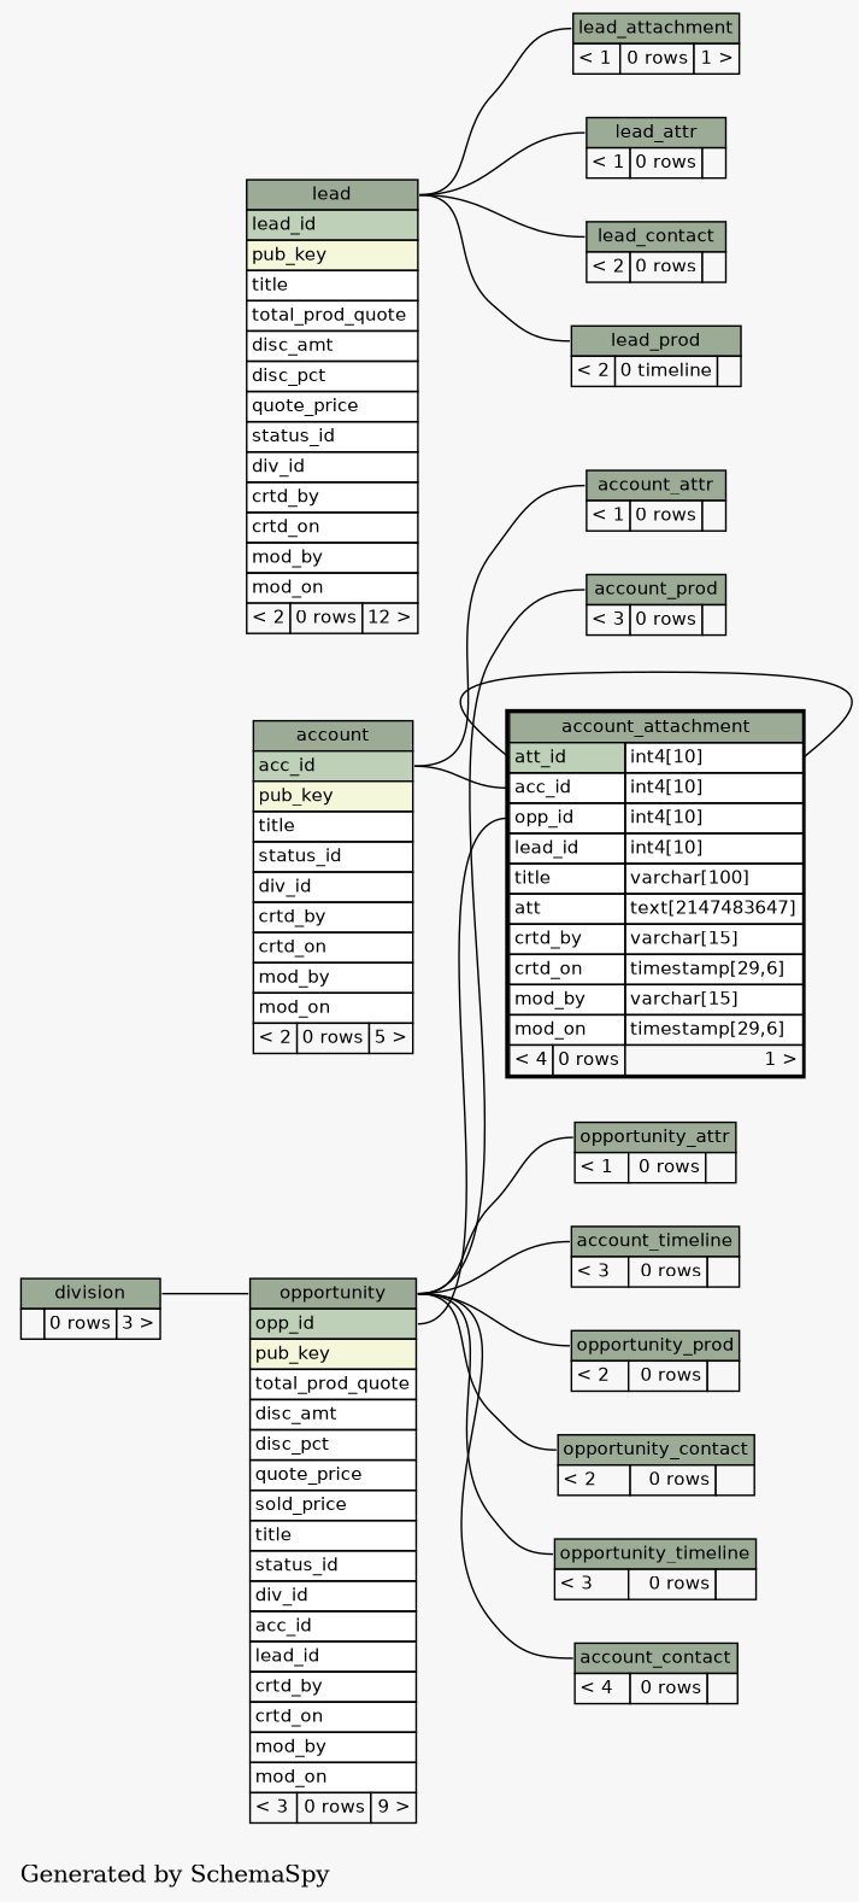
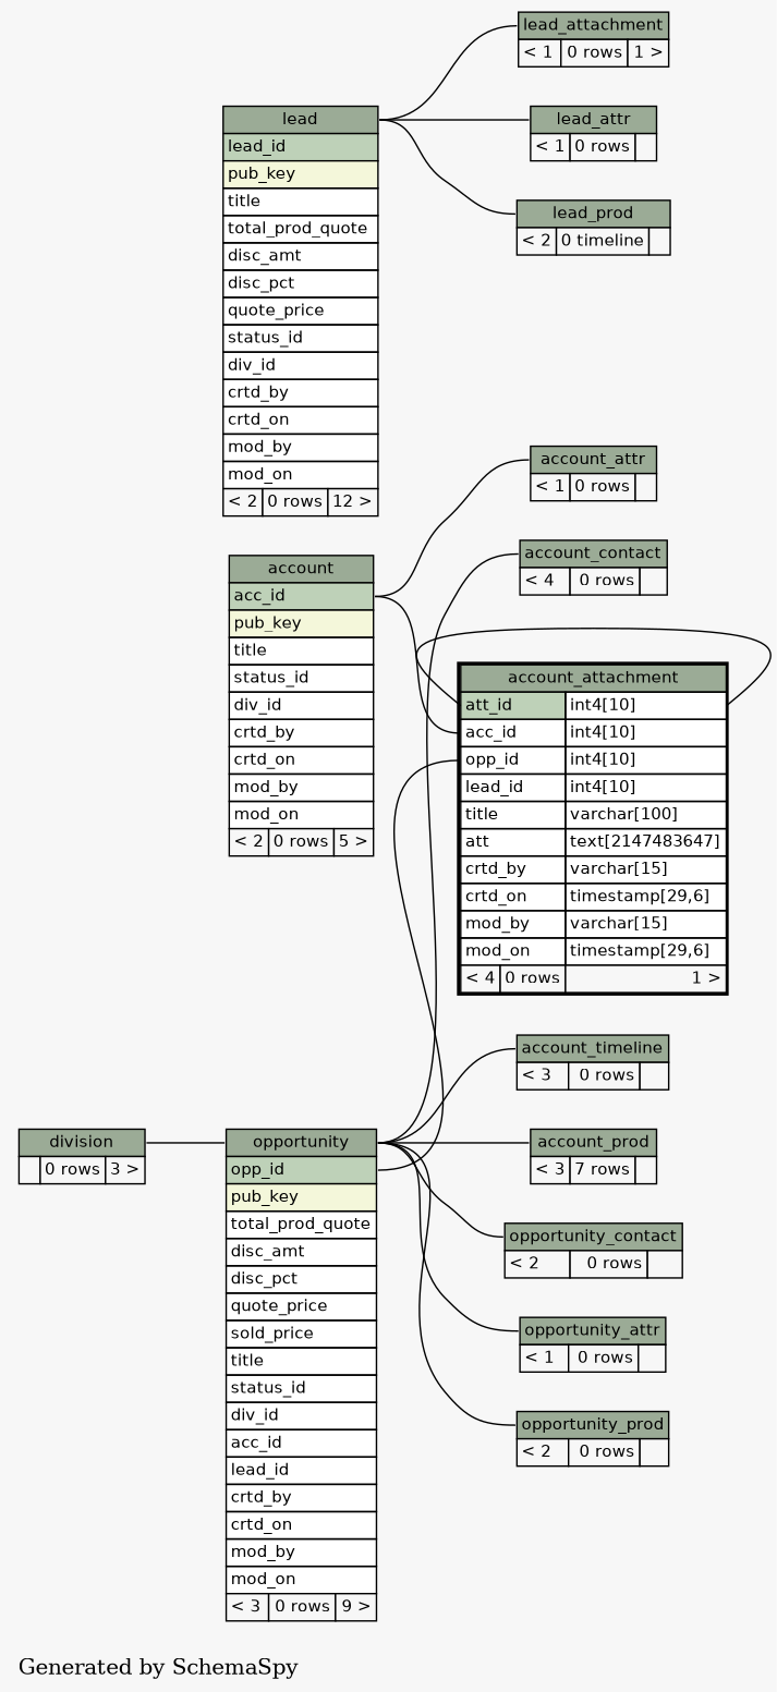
  digraph {
    bgcolor="#f7f7f7"
    label="\nGenerated by SchemaSpy"
    labeljust=l
    rankdir=RL
    node [fontname=Helvetica fontsize=11 shape=plaintext]
    edge [arrowhead=none arrowsize=0.8 arrowtail=crowtee headport="opportunity.heading:e"]
    n1 [label=<     <TABLE BORDER="2" CELLBORDER="1" CELLSPACING="0" BGCOLOR="#ffffff">       <TR><TD PORT="account_attachment.heading" COLSPAN="3" BGCOLOR="#9bab96" ALIGN="CENTER">account_attachment</TD></TR>       <TR><TD PORT="att_id" COLSPAN="2" BGCOLOR="#bed1b8" ALIGN="LEFT">att_id</TD><TD PORT="att_id.type" ALIGN="LEFT">int4[10]</TD></TR>       <TR><TD PORT="acc_id" COLSPAN="2" ALIGN="LEFT">acc_id</TD><TD PORT="acc_id.type" ALIGN="LEFT">int4[10]</TD></TR>       <TR><TD PORT="opp_id" COLSPAN="2" ALIGN="LEFT">opp_id</TD><TD PORT="opp_id.type" ALIGN="LEFT">int4[10]</TD></TR>       <TR><TD PORT="lead_id" COLSPAN="2" ALIGN="LEFT">lead_id</TD><TD PORT="lead_id.type" ALIGN="LEFT">int4[10]</TD></TR>       <TR><TD PORT="title" COLSPAN="2" ALIGN="LEFT">title</TD><TD PORT="title.type" ALIGN="LEFT">varchar[100]</TD></TR>       <TR><TD PORT="att" COLSPAN="2" ALIGN="LEFT">att</TD><TD PORT="att.type" ALIGN="LEFT">text[2147483647]</TD></TR>       <TR><TD PORT="crtd_by" COLSPAN="2" ALIGN="LEFT">crtd_by</TD><TD PORT="crtd_by.type" ALIGN="LEFT">varchar[15]</TD></TR>       <TR><TD PORT="crtd_on" COLSPAN="2" ALIGN="LEFT">crtd_on</TD><TD PORT="crtd_on.type" ALIGN="LEFT">timestamp[29,6]</TD></TR>       <TR><TD PORT="mod_by" COLSPAN="2" ALIGN="LEFT">mod_by</TD><TD PORT="mod_by.type" ALIGN="LEFT">varchar[15]</TD></TR>       <TR><TD PORT="mod_on" COLSPAN="2" ALIGN="LEFT">mod_on</TD><TD PORT="mod_on.type" ALIGN="LEFT">timestamp[29,6]</TD></TR>       <TR><TD ALIGN="LEFT" BGCOLOR="#f7f7f7">&lt; 4</TD><TD ALIGN="RIGHT" BGCOLOR="#f7f7f7">0 rows</TD><TD ALIGN="RIGHT" BGCOLOR="#f7f7f7">1 &gt;</TD></TR>     </TABLE>>]
    n2 [label=<     <TABLE BORDER="0" CELLBORDER="1" CELLSPACING="0" BGCOLOR="#ffffff">       <TR><TD PORT="account.heading" COLSPAN="3" BGCOLOR="#9bab96" ALIGN="CENTER">account</TD></TR>       <TR><TD PORT="acc_id" COLSPAN="3" BGCOLOR="#bed1b8" ALIGN="LEFT">acc_id</TD></TR>       <TR><TD PORT="pub_key" COLSPAN="3" BGCOLOR="#f4f7da" ALIGN="LEFT">pub_key</TD></TR>       <TR><TD PORT="title" COLSPAN="3" ALIGN="LEFT">title</TD></TR>       <TR><TD PORT="status_id" COLSPAN="3" ALIGN="LEFT">status_id</TD></TR>       <TR><TD PORT="div_id" COLSPAN="3" ALIGN="LEFT">div_id</TD></TR>       <TR><TD PORT="crtd_by" COLSPAN="3" ALIGN="LEFT">crtd_by</TD></TR>       <TR><TD PORT="crtd_on" COLSPAN="3" ALIGN="LEFT">crtd_on</TD></TR>       <TR><TD PORT="mod_by" COLSPAN="3" ALIGN="LEFT">mod_by</TD></TR>       <TR><TD PORT="mod_on" COLSPAN="3" ALIGN="LEFT">mod_on</TD></TR>       <TR><TD ALIGN="LEFT" BGCOLOR="#f7f7f7">&lt; 2</TD><TD ALIGN="RIGHT" BGCOLOR="#f7f7f7">0 rows</TD><TD ALIGN="RIGHT" BGCOLOR="#f7f7f7">5 &gt;</TD></TR>     </TABLE>>]
    n3 [label=<     <TABLE BORDER="0" CELLBORDER="1" CELLSPACING="0" BGCOLOR="#ffffff">       <TR><TD PORT="opportunity.heading" COLSPAN="3" BGCOLOR="#9bab96" ALIGN="CENTER">opportunity</TD></TR>       <TR><TD PORT="opp_id" COLSPAN="3" BGCOLOR="#bed1b8" ALIGN="LEFT">opp_id</TD></TR>       <TR><TD PORT="pub_key" COLSPAN="3" BGCOLOR="#f4f7da" ALIGN="LEFT">pub_key</TD></TR>       <TR><TD PORT="total_prod_quote" COLSPAN="3" ALIGN="LEFT">total_prod_quote</TD></TR>       <TR><TD PORT="disc_amt" COLSPAN="3" ALIGN="LEFT">disc_amt</TD></TR>       <TR><TD PORT="disc_pct" COLSPAN="3" ALIGN="LEFT">disc_pct</TD></TR>       <TR><TD PORT="quote_price" COLSPAN="3" ALIGN="LEFT">quote_price</TD></TR>       <TR><TD PORT="sold_price" COLSPAN="3" ALIGN="LEFT">sold_price</TD></TR>       <TR><TD PORT="title" COLSPAN="3" ALIGN="LEFT">title</TD></TR>       <TR><TD PORT="status_id" COLSPAN="3" ALIGN="LEFT">status_id</TD></TR>       <TR><TD PORT="div_id" COLSPAN="3" ALIGN="LEFT">div_id</TD></TR>       <TR><TD PORT="acc_id" COLSPAN="3" ALIGN="LEFT">acc_id</TD></TR>       <TR><TD PORT="lead_id" COLSPAN="3" ALIGN="LEFT">lead_id</TD></TR>       <TR><TD PORT="crtd_by" COLSPAN="3" ALIGN="LEFT">crtd_by</TD></TR>       <TR><TD PORT="crtd_on" COLSPAN="3" ALIGN="LEFT">crtd_on</TD></TR>       <TR><TD PORT="mod_by" COLSPAN="3" ALIGN="LEFT">mod_by</TD></TR>       <TR><TD PORT="mod_on" COLSPAN="3" ALIGN="LEFT">mod_on</TD></TR>       <TR><TD ALIGN="LEFT" BGCOLOR="#f7f7f7">&lt; 3</TD><TD ALIGN="RIGHT" BGCOLOR="#f7f7f7">0 rows</TD><TD ALIGN="RIGHT" BGCOLOR="#f7f7f7">9 &gt;</TD></TR>     </TABLE>>]
    n4 [label=<     <TABLE BORDER="0" CELLBORDER="1" CELLSPACING="0" BGCOLOR="#ffffff">       <TR><TD PORT="lead.heading" COLSPAN="3" BGCOLOR="#9bab96" ALIGN="CENTER">lead</TD></TR>       <TR><TD PORT="lead_id" COLSPAN="3" BGCOLOR="#bed1b8" ALIGN="LEFT">lead_id</TD></TR>       <TR><TD PORT="pub_key" COLSPAN="3" BGCOLOR="#f4f7da" ALIGN="LEFT">pub_key</TD></TR>       <TR><TD PORT="title" COLSPAN="3" ALIGN="LEFT">title</TD></TR>       <TR><TD PORT="total_prod_quote" COLSPAN="3" ALIGN="LEFT">total_prod_quote</TD></TR>       <TR><TD PORT="disc_amt" COLSPAN="3" ALIGN="LEFT">disc_amt</TD></TR>       <TR><TD PORT="disc_pct" COLSPAN="3" ALIGN="LEFT">disc_pct</TD></TR>       <TR><TD PORT="quote_price" COLSPAN="3" ALIGN="LEFT">quote_price</TD></TR>       <TR><TD PORT="status_id" COLSPAN="3" ALIGN="LEFT">status_id</TD></TR>       <TR><TD PORT="div_id" COLSPAN="3" ALIGN="LEFT">div_id</TD></TR>       <TR><TD PORT="crtd_by" COLSPAN="3" ALIGN="LEFT">crtd_by</TD></TR>       <TR><TD PORT="crtd_on" COLSPAN="3" ALIGN="LEFT">crtd_on</TD></TR>       <TR><TD PORT="mod_by" COLSPAN="3" ALIGN="LEFT">mod_by</TD></TR>       <TR><TD PORT="mod_on" COLSPAN="3" ALIGN="LEFT">mod_on</TD></TR>       <TR><TD ALIGN="LEFT" BGCOLOR="#f7f7f7">&lt; 2</TD><TD ALIGN="RIGHT" BGCOLOR="#f7f7f7">0 rows</TD><TD ALIGN="RIGHT" BGCOLOR="#f7f7f7">12 &gt;</TD></TR>     </TABLE>>]
    n5 [label=<     <TABLE BORDER="0" CELLBORDER="1" CELLSPACING="0" BGCOLOR="#ffffff">       <TR><TD PORT="division.heading" COLSPAN="3" BGCOLOR="#9bab96" ALIGN="CENTER">division</TD></TR>       <TR><TD ALIGN="LEFT" BGCOLOR="#f7f7f7">  </TD><TD ALIGN="RIGHT" BGCOLOR="#f7f7f7">0 rows</TD><TD ALIGN="RIGHT" BGCOLOR="#f7f7f7">3 &gt;</TD></TR>     </TABLE>>]
    n6 [label=<     <TABLE BORDER="0" CELLBORDER="1" CELLSPACING="0" BGCOLOR="#ffffff">       <TR><TD PORT="account_attr.heading" COLSPAN="3" BGCOLOR="#9bab96" ALIGN="CENTER">account_attr</TD></TR>       <TR><TD ALIGN="LEFT" BGCOLOR="#f7f7f7">&lt; 1</TD><TD ALIGN="RIGHT" BGCOLOR="#f7f7f7">0 rows</TD><TD ALIGN="RIGHT" BGCOLOR="#f7f7f7">  </TD></TR>     </TABLE>>]
    n7 [label=<     <TABLE BORDER="0" CELLBORDER="1" CELLSPACING="0" BGCOLOR="#ffffff">       <TR><TD PORT="account_contact.heading" COLSPAN="3" BGCOLOR="#9bab96" ALIGN="CENTER">account_contact</TD></TR>       <TR><TD ALIGN="LEFT" BGCOLOR="#f7f7f7">&lt; 4</TD><TD ALIGN="RIGHT" BGCOLOR="#f7f7f7">0 rows</TD><TD ALIGN="RIGHT" BGCOLOR="#f7f7f7">  </TD></TR>     </TABLE>>]
-   n8 [label=<     <TABLE BORDER="0" CELLBORDER="1" CELLSPACING="0" BGCOLOR="#ffffff">       <TR><TD PORT="account_prod.heading" COLSPAN="3" BGCOLOR="#9bab96" ALIGN="CENTER">account_prod</TD></TR>       <TR><TD ALIGN="LEFT" BGCOLOR="#f7f7f7">&lt; 3</TD><TD ALIGN="RIGHT" BGCOLOR="#f7f7f7">0 rows</TD><TD ALIGN="RIGHT" BGCOLOR="#f7f7f7">  </TD></TR>     </TABLE>>]
+   n8 [label=<     <TABLE BORDER="0" CELLBORDER="1" CELLSPACING="0" BGCOLOR="#ffffff">       <TR><TD PORT="account_prod.heading" COLSPAN="3" BGCOLOR="#9bab96" ALIGN="CENTER">account_prod</TD></TR>       <TR><TD ALIGN="LEFT" BGCOLOR="#f7f7f7">&lt; 3</TD><TD ALIGN="RIGHT" BGCOLOR="#f7f7f7">7 rows</TD><TD ALIGN="RIGHT" BGCOLOR="#f7f7f7">  </TD></TR>     </TABLE>>]
    n9 [label=<     <TABLE BORDER="0" CELLBORDER="1" CELLSPACING="0" BGCOLOR="#ffffff">       <TR><TD PORT="account_timeline.heading" COLSPAN="3" BGCOLOR="#9bab96" ALIGN="CENTER">account_timeline</TD></TR>       <TR><TD ALIGN="LEFT" BGCOLOR="#f7f7f7">&lt; 3</TD><TD ALIGN="RIGHT" BGCOLOR="#f7f7f7">0 rows</TD><TD ALIGN="RIGHT" BGCOLOR="#f7f7f7">  </TD></TR>     </TABLE>>]
    n10 [label=<     <TABLE BORDER="0" CELLBORDER="1" CELLSPACING="0" BGCOLOR="#ffffff">       <TR><TD PORT="lead_attachment.heading" COLSPAN="3" BGCOLOR="#9bab96" ALIGN="CENTER">lead_attachment</TD></TR>       <TR><TD ALIGN="LEFT" BGCOLOR="#f7f7f7">&lt; 1</TD><TD ALIGN="RIGHT" BGCOLOR="#f7f7f7">0 rows</TD><TD ALIGN="RIGHT" BGCOLOR="#f7f7f7">1 &gt;</TD></TR>     </TABLE>>]
    n11 [label=<     <TABLE BORDER="0" CELLBORDER="1" CELLSPACING="0" BGCOLOR="#ffffff">       <TR><TD PORT="lead_attr.heading" COLSPAN="3" BGCOLOR="#9bab96" ALIGN="CENTER">lead_attr</TD></TR>       <TR><TD ALIGN="LEFT" BGCOLOR="#f7f7f7">&lt; 1</TD><TD ALIGN="RIGHT" BGCOLOR="#f7f7f7">0 rows</TD><TD ALIGN="RIGHT" BGCOLOR="#f7f7f7">  </TD></TR>     </TABLE>>]
-   n12 [label=<     <TABLE BORDER="0" CELLBORDER="1" CELLSPACING="0" BGCOLOR="#ffffff">       <TR><TD PORT="lead_contact.heading" COLSPAN="3" BGCOLOR="#9bab96" ALIGN="CENTER">lead_contact</TD></TR>       <TR><TD ALIGN="LEFT" BGCOLOR="#f7f7f7">&lt; 2</TD><TD ALIGN="RIGHT" BGCOLOR="#f7f7f7">0 rows</TD><TD ALIGN="RIGHT" BGCOLOR="#f7f7f7">  </TD></TR>     </TABLE>>]
    n13 [label=<     <TABLE BORDER="0" CELLBORDER="1" CELLSPACING="0" BGCOLOR="#ffffff">       <TR><TD PORT="lead_prod.heading" COLSPAN="3" BGCOLOR="#9bab96" ALIGN="CENTER">lead_prod</TD></TR>       <TR><TD ALIGN="LEFT" BGCOLOR="#f7f7f7">&lt; 2</TD><TD ALIGN="RIGHT" BGCOLOR="#f7f7f7">0 timeline</TD><TD ALIGN="RIGHT" BGCOLOR="#f7f7f7">  </TD></TR>     </TABLE>>]
    n14 [label=<     <TABLE BORDER="0" CELLBORDER="1" CELLSPACING="0" BGCOLOR="#ffffff">       <TR><TD PORT="opportunity_attr.heading" COLSPAN="3" BGCOLOR="#9bab96" ALIGN="CENTER">opportunity_attr</TD></TR>       <TR><TD ALIGN="LEFT" BGCOLOR="#f7f7f7">&lt; 1</TD><TD ALIGN="RIGHT" BGCOLOR="#f7f7f7">0 rows</TD><TD ALIGN="RIGHT" BGCOLOR="#f7f7f7">  </TD></TR>     </TABLE>>]
    n15 [label=<     <TABLE BORDER="0" CELLBORDER="1" CELLSPACING="0" BGCOLOR="#ffffff">       <TR><TD PORT="opportunity_contact.heading" COLSPAN="3" BGCOLOR="#9bab96" ALIGN="CENTER">opportunity_contact</TD></TR>       <TR><TD ALIGN="LEFT" BGCOLOR="#f7f7f7">&lt; 2</TD><TD ALIGN="RIGHT" BGCOLOR="#f7f7f7">0 rows</TD><TD ALIGN="RIGHT" BGCOLOR="#f7f7f7">  </TD></TR>     </TABLE>>]
    n16 [label=<     <TABLE BORDER="0" CELLBORDER="1" CELLSPACING="0" BGCOLOR="#ffffff">       <TR><TD PORT="opportunity_prod.heading" COLSPAN="3" BGCOLOR="#9bab96" ALIGN="CENTER">opportunity_prod</TD></TR>       <TR><TD ALIGN="LEFT" BGCOLOR="#f7f7f7">&lt; 2</TD><TD ALIGN="RIGHT" BGCOLOR="#f7f7f7">0 rows</TD><TD ALIGN="RIGHT" BGCOLOR="#f7f7f7">  </TD></TR>     </TABLE>>]
-   n17 [label=<     <TABLE BORDER="0" CELLBORDER="1" CELLSPACING="0" BGCOLOR="#ffffff">       <TR><TD PORT="opportunity_timeline.heading" COLSPAN="3" BGCOLOR="#9bab96" ALIGN="CENTER">opportunity_timeline</TD></TR>       <TR><TD ALIGN="LEFT" BGCOLOR="#f7f7f7">&lt; 3</TD><TD ALIGN="RIGHT" BGCOLOR="#f7f7f7">0 rows</TD><TD ALIGN="RIGHT" BGCOLOR="#f7f7f7">  </TD></TR>     </TABLE>>]
    n1 -> n1 [arrowtail=tee headport="att_id.type:e" tailport="att_id:w"]
    n1 -> n2 [headport="acc_id:e" tailport="acc_id:w"]
    n1 -> n3 [arrowtail=crowodot headport="opp_id:e" tailport="opp_id:w"]
    n3 -> n5 [headport="division.heading:e" tailport="opportunity.heading:w"]
    n6 -> n2 [arrowtail=tee headport="acc_id:e" tailport="account_attr.heading:w"]
    n7 -> n3 [tailport="account_contact.heading:w"]
    n8 -> n3 [tailport="account_prod.heading:w"]
    n9 -> n3 [arrowtail=crowodot tailport="account_timeline.heading:w"]
    n10 -> n4 [headport="lead.heading:e" tailport="lead_attachment.heading:w"]
    n11 -> n4 [arrowtail=tee headport="lead.heading:e" tailport="lead_attr.heading:w"]
-   n12 -> n4 [headport="lead.heading:e" tailport="lead_contact.heading:w"]
    n13 -> n4 [headport="lead.heading:e" tailport="lead_prod.heading:w"]
    n14 -> n3 [arrowtail=tee tailport="opportunity_attr.heading:w"]
    n15 -> n3 [tailport="opportunity_contact.heading:w"]
    n16 -> n3 [tailport="opportunity_prod.heading:w"]
-   n17 -> n3 [tailport="opportunity_timeline.heading:w"]
  }
